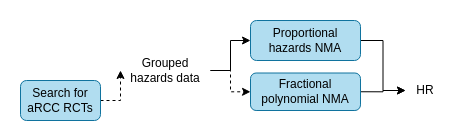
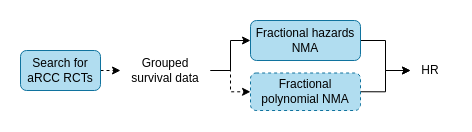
  <mxCell id="0" />
  <mxCell id="1" parent="0" />
  <mxCell id="2" style="edgeStyle=orthogonalEdgeStyle;rounded=0;orthogonalLoop=1;jettySize=auto;html=1;exitX=1;exitY=0.5;exitDx=0;exitDy=0;entryX=0;entryY=0.5;entryDx=0;entryDy=0;dashed=1;" edge="1" parent="1" source="3" target="6"><mxGeometry relative="1" as="geometry" /></mxCell>
- <mxCell id="3" value="Search for aRCC RCTs" style="rounded=1;whiteSpace=wrap;html=1;fillColor=#b1ddf0;strokeColor=#10739e;" vertex="1" parent="1"><mxGeometry x="20" y="80" width="80" height="40" as="geometry" /></mxCell>
+ <mxCell id="3" value="Search for aRCC RCTs" style="rounded=1;whiteSpace=wrap;html=1;fillColor=#b1ddf0;strokeColor=#10739e;" vertex="1" parent="1"><mxGeometry x="20" y="50" width="80" height="40" as="geometry" /></mxCell>
  <mxCell id="4" style="edgeStyle=orthogonalEdgeStyle;rounded=0;orthogonalLoop=1;jettySize=auto;html=1;exitX=1;exitY=0.5;exitDx=0;exitDy=0;entryX=0;entryY=0.5;entryDx=0;entryDy=0;" edge="1" parent="1" source="6" target="8"><mxGeometry relative="1" as="geometry" /></mxCell>
  <mxCell id="5" style="edgeStyle=orthogonalEdgeStyle;rounded=0;orthogonalLoop=1;jettySize=auto;html=1;exitX=1;exitY=0.5;exitDx=0;exitDy=0;dashed=1;" edge="1" parent="1" source="6" target="10"><mxGeometry relative="1" as="geometry" /></mxCell>
- <mxCell id="6" value="Grouped hazards data" style="rounded=1;whiteSpace=wrap;html=1;fillColor=none;strokeColor=none;" vertex="1" parent="1"><mxGeometry x="120" y="50" width="90" height="40" as="geometry" /></mxCell>
+ <mxCell id="6" value="Grouped survival data" style="rounded=1;whiteSpace=wrap;html=1;fillColor=none;strokeColor=none;" vertex="1" parent="1"><mxGeometry x="120" y="50" width="90" height="40" as="geometry" /></mxCell>
  <mxCell id="7" style="edgeStyle=orthogonalEdgeStyle;rounded=0;orthogonalLoop=1;jettySize=auto;html=1;exitX=1;exitY=0.5;exitDx=0;exitDy=0;entryX=0;entryY=0.5;entryDx=0;entryDy=0;" edge="1" parent="1" source="8" target="11"><mxGeometry relative="1" as="geometry" /></mxCell>
- <mxCell id="8" value="Proportional hazards NMA" style="rounded=1;whiteSpace=wrap;html=1;fillColor=#b1ddf0;strokeColor=#10739e;" vertex="1" parent="1"><mxGeometry x="250" y="20" width="110" height="40" as="geometry" /></mxCell>
+ <mxCell id="8" value="Fractional hazards NMA" style="rounded=1;whiteSpace=wrap;html=1;fillColor=#b1ddf0;strokeColor=#10739e;" vertex="1" parent="1"><mxGeometry x="250" y="20" width="110" height="40" as="geometry" /></mxCell>
  <mxCell id="9" style="edgeStyle=orthogonalEdgeStyle;rounded=0;orthogonalLoop=1;jettySize=auto;html=1;exitX=1;exitY=0.5;exitDx=0;exitDy=0;entryX=0;entryY=0.5;entryDx=0;entryDy=0;" edge="1" parent="1" source="10" target="11"><mxGeometry relative="1" as="geometry" /></mxCell>
- <mxCell id="10" value="Fractional polynomial NMA" style="rounded=1;whiteSpace=wrap;html=1;fillColor=#b1ddf0;strokeColor=#10739e;" vertex="1" parent="1"><mxGeometry x="250" y="72.5" width="110" height="37.5" as="geometry" /></mxCell>
- <mxCell id="11" value="HR" style="rounded=1;whiteSpace=wrap;html=1;fillColor=none;strokeColor=none;" vertex="1" parent="1"><mxGeometry x="405" y="77.5" width="40" height="25" as="geometry" /></mxCell>
+ <mxCell id="10" value="Fractional polynomial NMA" style="rounded=1;whiteSpace=wrap;html=1;fillColor=#b1ddf0;strokeColor=#10739e;dashed=1;" vertex="1" parent="1"><mxGeometry x="250" y="72.5" width="110" height="37.5" as="geometry" /></mxCell>
+ <mxCell id="11" value="HR" style="rounded=1;whiteSpace=wrap;html=1;fillColor=none;strokeColor=none;" vertex="1" parent="1"><mxGeometry x="410" y="57.5" width="40" height="25" as="geometry" /></mxCell>
